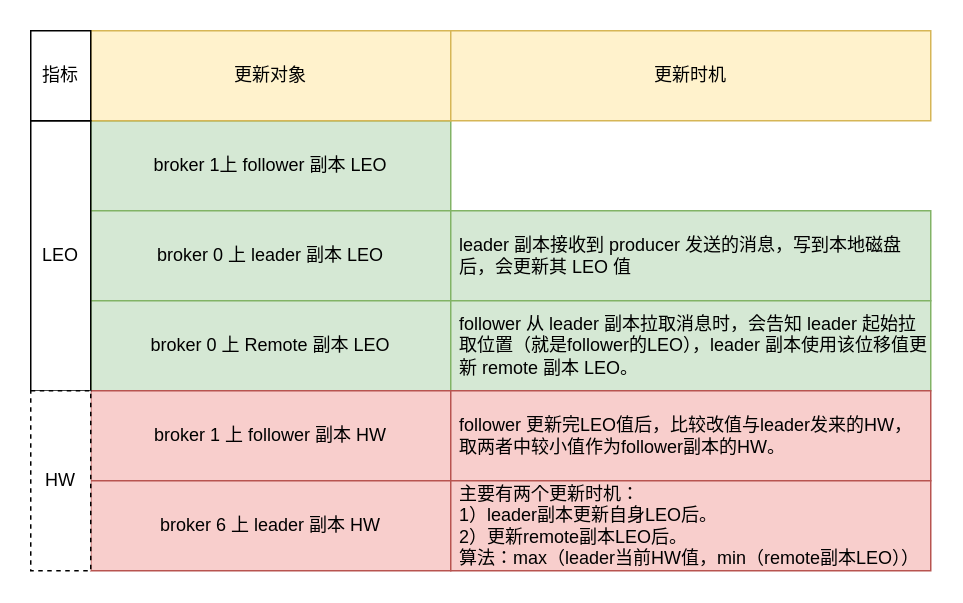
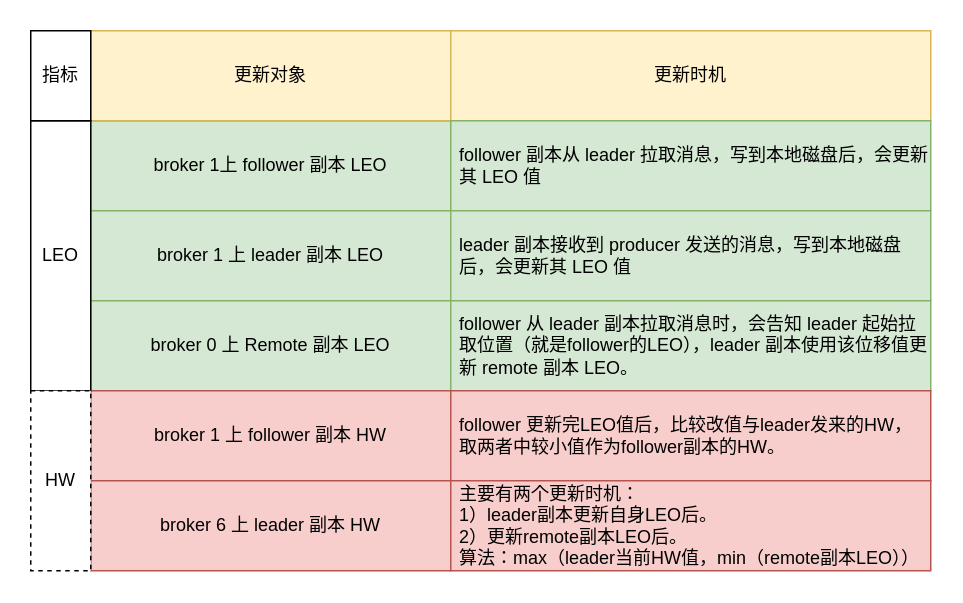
  <mxCell id="0" />
  <mxCell id="1" parent="0" />
  <mxCell id="2" value="&lt;span&gt;broker 1上 follower&amp;nbsp;副本 LEO&lt;/span&gt;" style="rounded=0;whiteSpace=wrap;html=1;fillColor=#d5e8d4;strokeColor=#82b366;imageWidth=24;" vertex="1" parent="1"><mxGeometry x="60" y="80" width="240" height="60" as="geometry" /></mxCell>
- <mxCell id="3" value="&lt;span&gt;broker 0 上 leader 副本 LEO&lt;/span&gt;" style="rounded=0;whiteSpace=wrap;html=1;fillColor=#d5e8d4;strokeColor=#82b366;" vertex="1" parent="1"><mxGeometry x="60" y="140" width="240" height="60" as="geometry" /></mxCell>
+ <mxCell id="3" value="&lt;span&gt;broker 1 上 leader 副本 LEO&lt;/span&gt;" style="rounded=0;whiteSpace=wrap;html=1;fillColor=#d5e8d4;strokeColor=#82b366;" vertex="1" parent="1"><mxGeometry x="60" y="140" width="240" height="60" as="geometry" /></mxCell>
  <mxCell id="4" value="broker 0 上 Remote 副本 LEO" style="rounded=0;whiteSpace=wrap;html=1;fillColor=#d5e8d4;strokeColor=#82b366;" vertex="1" parent="1"><mxGeometry x="60" y="200" width="240" height="60" as="geometry" /></mxCell>
  <mxCell id="5" value="broker 1 上 follower 副本 HW" style="rounded=0;whiteSpace=wrap;html=1;fillColor=#f8cecc;strokeColor=#b85450;" vertex="1" parent="1"><mxGeometry x="60" y="260" width="240" height="60" as="geometry" /></mxCell>
  <mxCell id="6" value="broker 6 上 leader 副本 HW" style="rounded=0;whiteSpace=wrap;html=1;fillColor=#f8cecc;strokeColor=#b85450;" vertex="1" parent="1"><mxGeometry x="60" y="320" width="240" height="60" as="geometry" /></mxCell>
  <mxCell id="7" value="更新对象" style="rounded=0;whiteSpace=wrap;html=1;fillColor=#fff2cc;strokeColor=#d6b656;" vertex="1" parent="1"><mxGeometry x="60" y="20" width="240" height="60" as="geometry" /></mxCell>
  <mxCell id="8" value="更新时机" style="rounded=0;whiteSpace=wrap;html=1;fillColor=#fff2cc;strokeColor=#d6b656;" vertex="1" parent="1"><mxGeometry x="300" y="20" width="320" height="60" as="geometry" /></mxCell>
+ <mxCell id="9" value="follower 副本从 leader 拉取消息，写到本地磁盘后，会更新其 LEO 值" style="rounded=0;whiteSpace=wrap;html=1;align=left;spacingLeft=4;spacingRight=0;fillColor=#d5e8d4;strokeColor=#82b366;" vertex="1" parent="1"><mxGeometry x="300" y="80" width="320" height="60" as="geometry" /></mxCell>
  <mxCell id="10" value="leader 副本接收到 producer 发送的消息，写到本地磁盘后，会更新其 LEO 值" style="rounded=0;whiteSpace=wrap;html=1;align=left;spacingLeft=4;spacingRight=0;fillColor=#d5e8d4;strokeColor=#82b366;" vertex="1" parent="1"><mxGeometry x="300" y="140" width="320" height="60" as="geometry" /></mxCell>
  <mxCell id="11" value="follower 从 leader 副本拉取消息时，会告知 leader 起始拉取位置（就是follower的LEO），leader 副本使用该位移值更新 remote 副本 LEO。" style="rounded=0;whiteSpace=wrap;html=1;align=left;spacingLeft=4;spacingRight=0;fillColor=#d5e8d4;strokeColor=#82b366;" vertex="1" parent="1"><mxGeometry x="300" y="200" width="320" height="60" as="geometry" /></mxCell>
  <mxCell id="12" value="follower 更新完LEO值后，比较改值与leader发来的HW，取两者中较小值作为follower副本的HW。" style="rounded=0;whiteSpace=wrap;html=1;align=left;spacingLeft=4;spacingRight=0;fillColor=#f8cecc;strokeColor=#b85450;" vertex="1" parent="1"><mxGeometry x="300" y="260" width="320" height="60" as="geometry" /></mxCell>
  <mxCell id="13" value="主要有两个更新时机：&lt;br&gt;1）leader副本更新自身LEO后。&lt;br&gt;2）更新remote副本LEO后。&lt;br&gt;算法：max（leader当前HW值，min（remote副本LEO））" style="rounded=0;whiteSpace=wrap;html=1;align=left;spacingLeft=4;spacingRight=0;fillColor=#f8cecc;strokeColor=#b85450;" vertex="1" parent="1"><mxGeometry x="300" y="320" width="320" height="60" as="geometry" /></mxCell>
  <mxCell id="14" value="LEO" style="rounded=0;whiteSpace=wrap;html=1;align=center;" vertex="1" parent="1"><mxGeometry x="20" y="80" width="40" height="180" as="geometry" /></mxCell>
  <mxCell id="15" value="HW" style="rounded=0;whiteSpace=wrap;html=1;align=center;dashed=1;" vertex="1" parent="1"><mxGeometry x="20" y="260" width="40" height="120" as="geometry" /></mxCell>
  <mxCell id="16" value="指标" style="rounded=0;whiteSpace=wrap;html=1;align=center;" vertex="1" parent="1"><mxGeometry x="20" y="20" width="40" height="60" as="geometry" /></mxCell>
